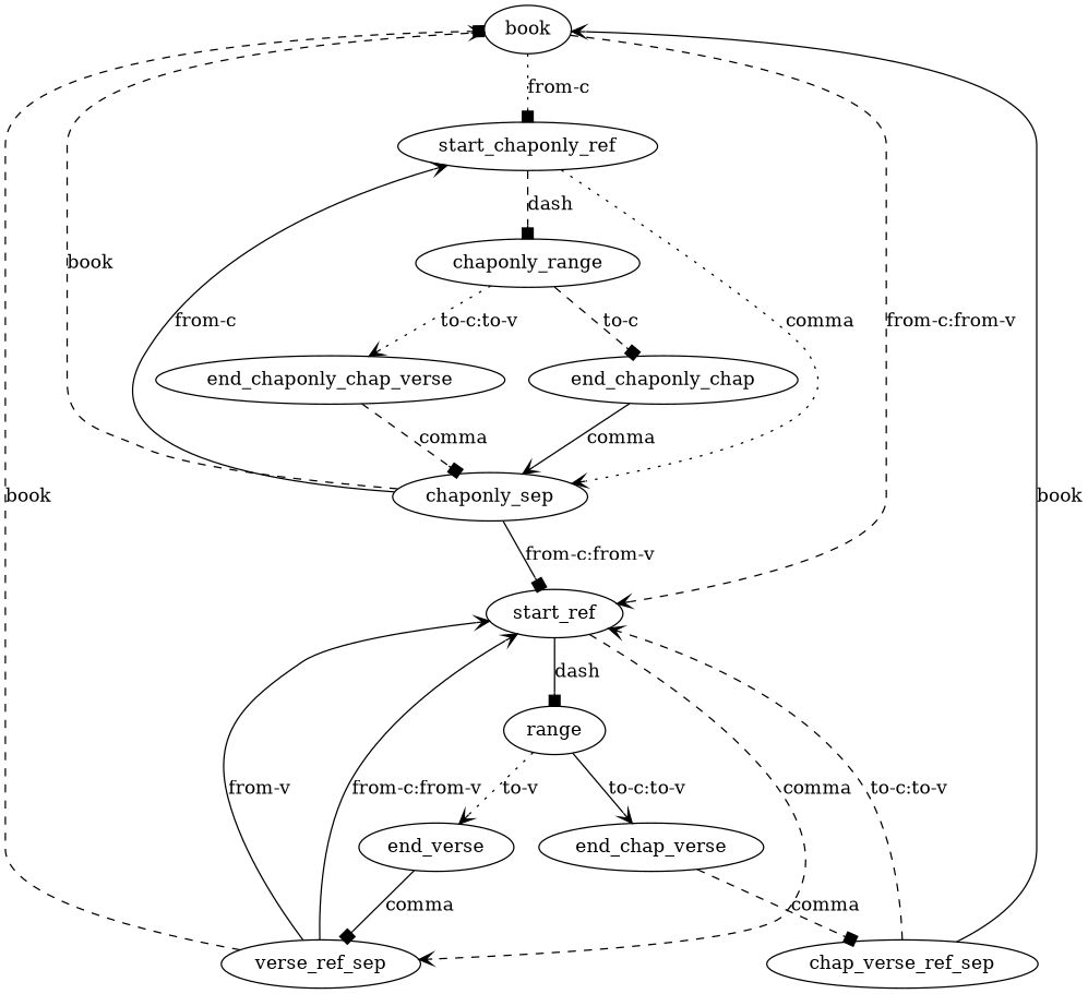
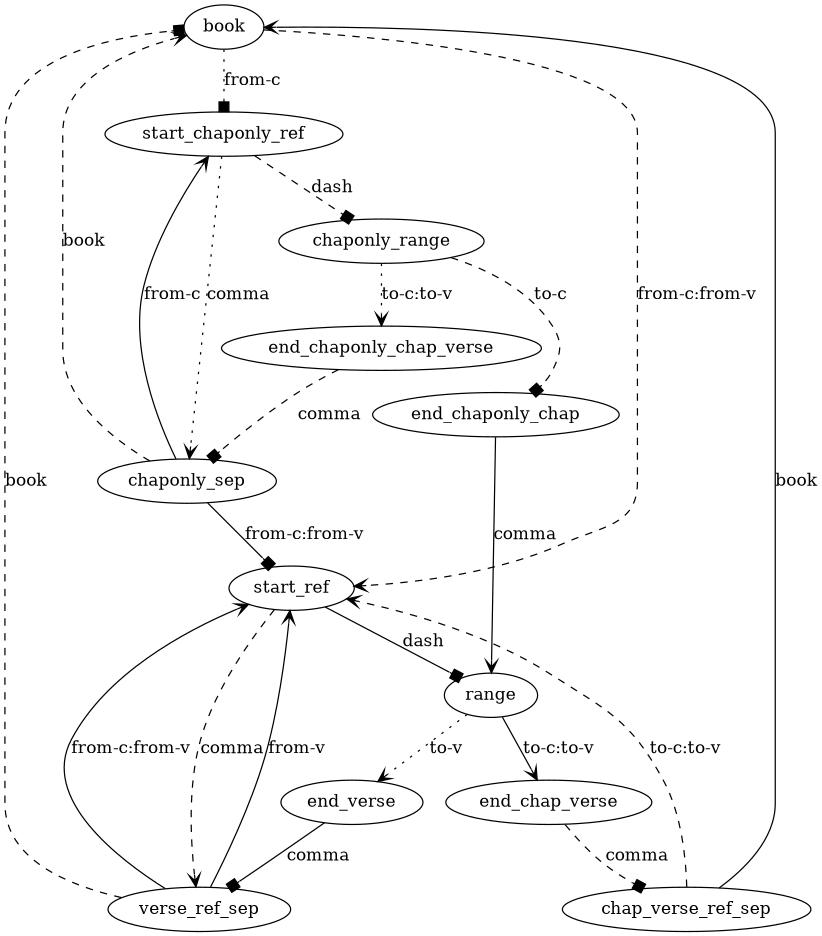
  digraph {
    edge [arrowhead=vee style=dashed]
    book
    start_ref
    start_chaponly_ref
    range
    verse_ref_sep
    chaponly_range
    chaponly_sep
    end_verse
    end_chap_verse
    end_chaponly_chap
    end_chaponly_chap_verse
    chap_verse_ref_sep
    book -> start_ref [label="from-c:from-v"]
    book -> start_chaponly_ref [arrowhead=box label="from-c" style=dotted]
    start_ref -> range [arrowhead=box label=dash style=solid]
    start_ref -> verse_ref_sep [label=comma]
    start_chaponly_ref -> chaponly_range [arrowhead=box label=dash]
    start_chaponly_ref -> chaponly_sep [label=comma style=dotted]
    range -> end_verse [label="to-v" style=dotted]
    range -> end_chap_verse [label="to-c:to-v" style=solid]
    verse_ref_sep -> book [arrowhead=box label=book]
    verse_ref_sep -> start_ref [label="from-v" style=solid]
    verse_ref_sep -> start_ref [label="from-c:from-v" style=solid]
    chaponly_range -> end_chaponly_chap [arrowhead=box label="to-c"]
    chaponly_range -> end_chaponly_chap_verse [label="to-c:to-v" style=dotted]
    chaponly_sep -> book [label=book]
    chaponly_sep -> start_ref [arrowhead=box label="from-c:from-v" style=solid]
    chaponly_sep -> start_chaponly_ref [label="from-c" style=solid]
    end_verse -> verse_ref_sep [arrowhead=box label=comma style=solid]
    end_chap_verse -> chap_verse_ref_sep [arrowhead=box label=comma]
-   end_chaponly_chap -> chaponly_sep [label=comma style=solid]
+   end_chaponly_chap -> range [label=comma style=solid]
    end_chaponly_chap_verse -> chaponly_sep [arrowhead=box label=comma]
    chap_verse_ref_sep -> book [label=book style=solid]
    chap_verse_ref_sep -> start_ref [label="to-c:to-v"]
  }
